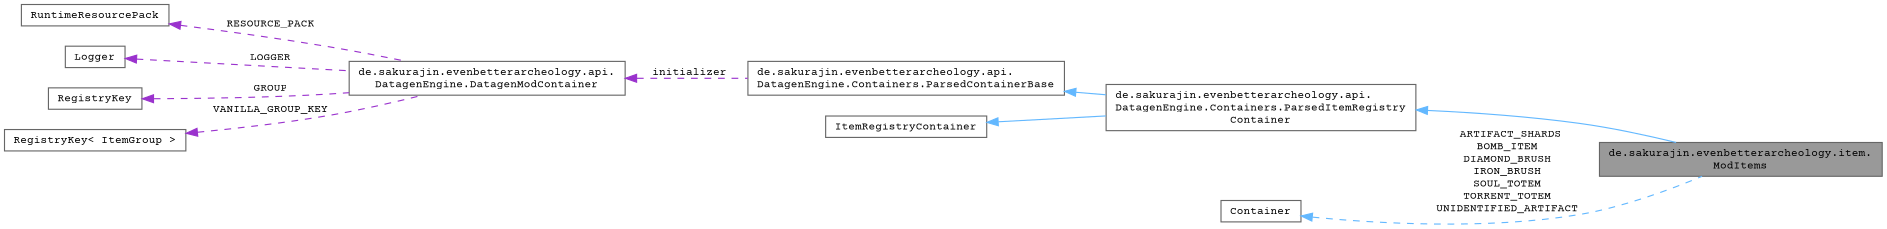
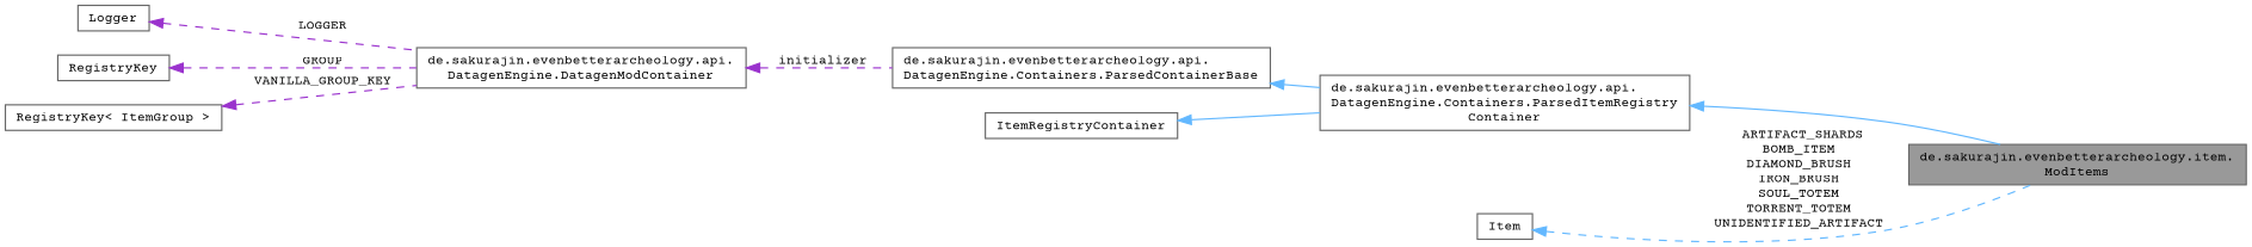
  digraph {
    fontname="Courier Prime"
    rankdir=LR
    node [color=gray40 fillcolor=white fontname="Courier Prime" fontsize=10 shape=box style=filled]
    edge [color=darkorchid3 dir=back fontname="Courier Prime" fontsize=10 labelfontname=Helvetica labelfontsize=10 style=dashed]
    n1 [fillcolor=grey60 fontcolor=black height=0.2 label="de.sakurajin.evenbetterarcheology.item.\lModItems" width=0.4]
    n2 [height=0.2 label="de.sakurajin.evenbetterarcheology.api.\lDatagenEngine.Containers.ParsedItemRegistry\lContainer" width=0.4]
    n3 [height=0.2 label="de.sakurajin.evenbetterarcheology.api.\lDatagenEngine.Containers.ParsedContainerBase" width=0.4]
    n4 [height=0.2 label="de.sakurajin.evenbetterarcheology.api.\lDatagenEngine.DatagenModContainer" width=0.4]
-   n5 [height=0.2 label=RuntimeResourcePack width=0.4]
    n6 [height=0.2 label=Logger width=0.4]
    n7 [height=0.2 label=RegistryKey width=0.4]
    n8 [height=0.2 label="RegistryKey\< ItemGroup \>" width=0.4]
    n9 [height=0.2 label=ItemRegistryContainer width=0.4]
-   n10 [height=0.2 label=Container width=0.4]
+   n10 [height=0.2 label=Item width=0.4]
    n2 -> n1 [color=steelblue1 style=solid]
    n3 -> n2 [color=steelblue1 style=solid]
    n4 -> n3 [label=" initializer"]
-   n5 -> n4 [label=" RESOURCE_PACK"]
    n6 -> n4 [label=" LOGGER"]
    n7 -> n4 [label=" GROUP"]
    n8 -> n4 [label=" VANILLA_GROUP_KEY"]
    n9 -> n2 [color=steelblue1 style=solid]
    n10 -> n1 [color=steelblue1 label=" ARTIFACT_SHARDS\nBOMB_ITEM\nDIAMOND_BRUSH\nIRON_BRUSH\nSOUL_TOTEM\nTORRENT_TOTEM\nUNIDENTIFIED_ARTIFACT"]
  }
